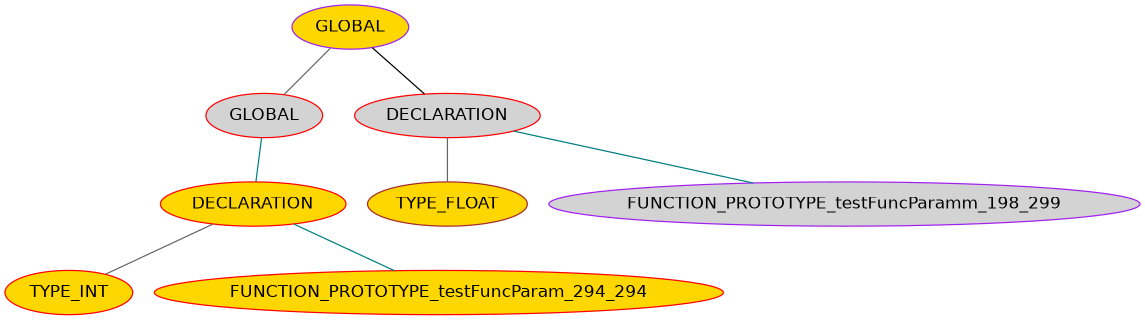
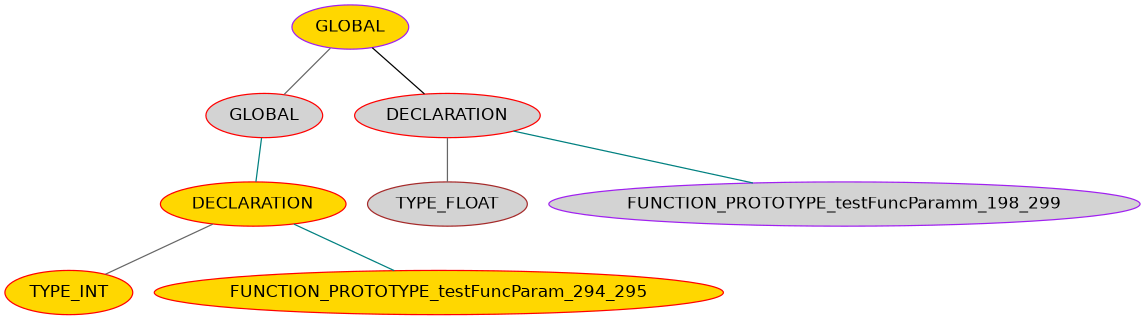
  graph {
    fontname="DejaVu Sans"
    node [color=red fillcolor=gold fontname="DejaVu Sans" style=filled]
    edge [color=gray40 fontname="DejaVu Sans"]
    n1 [color=purple label=GLOBAL]
    n2 [fillcolor=lightgrey label=GLOBAL]
    n3 [fillcolor=lightgrey label=DECLARATION]
    n4 [label=DECLARATION]
-   n5 [color=brown label=TYPE_FLOAT]
+   n5 [color=brown fillcolor=lightgrey label=TYPE_FLOAT]
    n6 [color=purple fillcolor=lightgrey label=FUNCTION_PROTOTYPE_testFuncParamm_198_299]
    n7 [label=TYPE_INT]
-   n8 [label=FUNCTION_PROTOTYPE_testFuncParam_294_294]
+   n8 [label=FUNCTION_PROTOTYPE_testFuncParam_294_295]
    n1 -- n2
    n1 -- n3 [color=black]
    n2 -- n4 [color=teal]
    n3 -- n5
    n3 -- n6 [color=teal]
    n4 -- n7
    n4 -- n8 [color=teal]
  }
